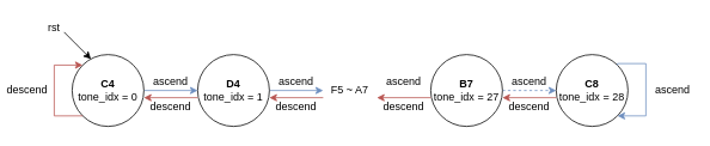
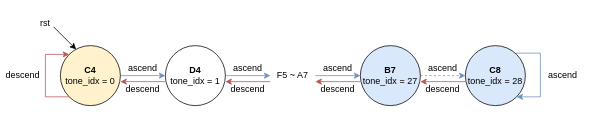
  <mxCell id="0" />
  <mxCell id="1" parent="0" />
  <mxCell id="2" style="edgeStyle=none;rounded=0;orthogonalLoop=1;jettySize=auto;html=1;exitX=1;exitY=0.5;exitDx=0;exitDy=0;entryX=0;entryY=0.5;entryDx=0;entryDy=0;endArrow=classic;endFill=1;fillColor=#dae8fc;strokeColor=#6c8ebf;" edge="1" parent="1" source="3" target="6"><mxGeometry relative="1" as="geometry"><mxPoint x="240" y="100.333" as="targetPoint" /></mxGeometry></mxCell>
- <mxCell id="3" value="&lt;b&gt;C4&lt;/b&gt;&lt;br&gt;tone_idx = 0" style="ellipse;whiteSpace=wrap;html=1;aspect=fixed;" vertex="1" parent="1"><mxGeometry x="80" y="60" width="80" height="80" as="geometry" /></mxCell>
+ <mxCell id="3" value="&lt;b&gt;C4&lt;/b&gt;&lt;br&gt;tone_idx = 0" style="ellipse;whiteSpace=wrap;html=1;aspect=fixed;fillColor=#fff2cc;" vertex="1" parent="1"><mxGeometry x="80" y="60" width="80" height="80" as="geometry" /></mxCell>
  <mxCell id="4" value="ascend" style="text;html=1;strokeColor=none;fillColor=none;align=center;verticalAlign=middle;whiteSpace=wrap;rounded=0;" vertex="1" parent="1"><mxGeometry x="170" y="80" width="40" height="20" as="geometry" /></mxCell>
  <mxCell id="5" value="" style="edgeStyle=none;rounded=0;orthogonalLoop=1;jettySize=auto;html=1;fillColor=#dae8fc;strokeColor=#6c8ebf;" edge="1" parent="1" source="6"><mxGeometry relative="1" as="geometry"><mxPoint x="360" y="100" as="targetPoint" /></mxGeometry></mxCell>
  <mxCell id="6" value="&lt;b&gt;D4&lt;/b&gt;&lt;br&gt;tone_idx = 1" style="ellipse;whiteSpace=wrap;html=1;aspect=fixed;" vertex="1" parent="1"><mxGeometry x="220" y="60" width="80" height="80" as="geometry" /></mxCell>
+ <mxCell id="7" style="edgeStyle=none;rounded=0;orthogonalLoop=1;jettySize=auto;html=1;entryX=0;entryY=0.5;entryDx=0;entryDy=0;exitX=1;exitY=0.5;exitDx=0;exitDy=0;fillColor=#dae8fc;strokeColor=#6c8ebf;" edge="1" parent="1" source="8" target="10"><mxGeometry relative="1" as="geometry"><mxPoint x="435" y="100" as="sourcePoint" /></mxGeometry></mxCell>
  <mxCell id="8" value="F5 ~ A7" style="text;html=1;strokeColor=none;fillColor=none;align=center;verticalAlign=middle;whiteSpace=wrap;rounded=0;" vertex="1" parent="1"><mxGeometry x="360" y="90" width="60" height="20" as="geometry" /></mxCell>
  <mxCell id="9" style="edgeStyle=none;rounded=0;orthogonalLoop=1;jettySize=auto;html=1;exitX=1;exitY=0.5;exitDx=0;exitDy=0;entryX=0;entryY=0.5;entryDx=0;entryDy=0;fillColor=#dae8fc;strokeColor=#6c8ebf;dashed=1;" edge="1" parent="1" source="10" target="12"><mxGeometry relative="1" as="geometry"><mxPoint x="625" y="100.333" as="targetPoint" /></mxGeometry></mxCell>
- <mxCell id="10" value="&lt;b&gt;B7&lt;br&gt;&lt;/b&gt;tone_idx = 27" style="ellipse;whiteSpace=wrap;html=1;aspect=fixed;" vertex="1" parent="1"><mxGeometry x="480" y="60" width="80" height="80" as="geometry" /></mxCell>
+ <mxCell id="10" value="&lt;b&gt;B7&lt;br&gt;&lt;/b&gt;tone_idx = 27" style="ellipse;whiteSpace=wrap;html=1;aspect=fixed;fillColor=#dae8fc;" vertex="1" parent="1"><mxGeometry x="480" y="60" width="80" height="80" as="geometry" /></mxCell>
  <mxCell id="11" value="ascend" style="text;html=1;strokeColor=none;fillColor=none;align=center;verticalAlign=middle;whiteSpace=wrap;rounded=0;" vertex="1" parent="1"><mxGeometry x="570" y="80" width="40" height="20" as="geometry" /></mxCell>
- <mxCell id="12" value="&lt;b&gt;C8&lt;/b&gt;&lt;br&gt;tone_idx = 28" style="ellipse;whiteSpace=wrap;html=1;aspect=fixed;" vertex="1" parent="1"><mxGeometry x="620" y="60" width="80" height="80" as="geometry" /></mxCell>
+ <mxCell id="12" value="&lt;b&gt;C8&lt;/b&gt;&lt;br&gt;tone_idx = 28" style="ellipse;whiteSpace=wrap;html=1;aspect=fixed;fillColor=#dae8fc;" vertex="1" parent="1"><mxGeometry x="620" y="60" width="80" height="80" as="geometry" /></mxCell>
  <mxCell id="13" value="ascend" style="text;html=1;strokeColor=none;fillColor=none;align=center;verticalAlign=middle;whiteSpace=wrap;rounded=0;" vertex="1" parent="1"><mxGeometry x="310" y="80" width="40" height="20" as="geometry" /></mxCell>
  <mxCell id="14" value="ascend" style="text;html=1;strokeColor=none;fillColor=none;align=center;verticalAlign=middle;whiteSpace=wrap;rounded=0;" vertex="1" parent="1"><mxGeometry x="430" y="80" width="40" height="20" as="geometry" /></mxCell>
  <mxCell id="15" style="edgeStyle=none;rounded=0;orthogonalLoop=1;jettySize=auto;html=1;exitX=1;exitY=0.5;exitDx=0;exitDy=0;entryX=0;entryY=0.5;entryDx=0;entryDy=0;endArrow=classic;endFill=1;fillColor=#f8cecc;strokeColor=#b85450;" edge="1" parent="1"><mxGeometry relative="1" as="geometry"><mxPoint x="160" y="108" as="targetPoint" /><mxPoint x="220" y="108" as="sourcePoint" /></mxGeometry></mxCell>
  <mxCell id="16" value="descend" style="text;html=1;strokeColor=none;fillColor=none;align=center;verticalAlign=middle;whiteSpace=wrap;rounded=0;direction=south;" vertex="1" parent="1"><mxGeometry x="180" y="98" width="20" height="40" as="geometry" /></mxCell>
  <mxCell id="17" value="" style="edgeStyle=none;rounded=0;orthogonalLoop=1;jettySize=auto;html=1;fillColor=#f8cecc;strokeColor=#b85450;" edge="1" parent="1"><mxGeometry relative="1" as="geometry"><mxPoint x="360" y="108" as="sourcePoint" /><mxPoint x="300" y="108" as="targetPoint" /></mxGeometry></mxCell>
  <mxCell id="18" style="edgeStyle=none;rounded=0;orthogonalLoop=1;jettySize=auto;html=1;entryX=0;entryY=0.5;entryDx=0;entryDy=0;exitX=1;exitY=0.5;exitDx=0;exitDy=0;fillColor=#f8cecc;strokeColor=#b85450;" edge="1" parent="1"><mxGeometry relative="1" as="geometry"><mxPoint x="480" y="108" as="sourcePoint" /><mxPoint x="420" y="108" as="targetPoint" /></mxGeometry></mxCell>
  <mxCell id="19" style="edgeStyle=none;rounded=0;orthogonalLoop=1;jettySize=auto;html=1;exitX=1;exitY=0.5;exitDx=0;exitDy=0;entryX=0;entryY=0.5;entryDx=0;entryDy=0;fillColor=#f8cecc;strokeColor=#b85450;" edge="1" parent="1"><mxGeometry relative="1" as="geometry"><mxPoint x="560" y="108" as="targetPoint" /><mxPoint x="620" y="108" as="sourcePoint" /></mxGeometry></mxCell>
  <mxCell id="20" value="descend" style="text;html=1;strokeColor=none;fillColor=none;align=center;verticalAlign=middle;whiteSpace=wrap;rounded=0;direction=south;" vertex="1" parent="1"><mxGeometry x="580" y="98" width="20" height="40" as="geometry" /></mxCell>
  <mxCell id="21" value="descend" style="text;html=1;strokeColor=none;fillColor=none;align=center;verticalAlign=middle;whiteSpace=wrap;rounded=0;direction=south;" vertex="1" parent="1"><mxGeometry x="320" y="98" width="20" height="40" as="geometry" /></mxCell>
  <mxCell id="22" value="descend" style="text;html=1;strokeColor=none;fillColor=none;align=center;verticalAlign=middle;whiteSpace=wrap;rounded=0;direction=south;" vertex="1" parent="1"><mxGeometry x="440" y="98" width="20" height="40" as="geometry" /></mxCell>
  <mxCell id="23" style="rounded=0;orthogonalLoop=1;jettySize=auto;html=1;entryX=0;entryY=0;entryDx=0;entryDy=0;" edge="1" parent="1"><mxGeometry relative="1" as="geometry"><mxPoint x="101" y="65" as="targetPoint" /><mxPoint x="71" y="35" as="sourcePoint" /></mxGeometry></mxCell>
  <mxCell id="24" value="rst" style="text;html=1;strokeColor=none;fillColor=none;align=center;verticalAlign=middle;whiteSpace=wrap;rounded=0;" vertex="1" parent="1"><mxGeometry x="40" y="20" width="40" height="20" as="geometry" /></mxCell>
  <mxCell id="25" style="edgeStyle=orthogonalEdgeStyle;rounded=0;orthogonalLoop=1;jettySize=auto;html=1;exitX=1;exitY=0;exitDx=0;exitDy=0;entryX=1;entryY=1;entryDx=0;entryDy=0;startArrow=none;startFill=0;endArrow=classic;endFill=1;fillColor=#dae8fc;strokeColor=#6c8ebf;" edge="1" parent="1" source="12" target="12"><mxGeometry relative="1" as="geometry"><Array as="points"><mxPoint x="688" y="70" /><mxPoint x="720" y="70" /><mxPoint x="720" y="128" /></Array></mxGeometry></mxCell>
  <mxCell id="26" value="ascend" style="text;html=1;strokeColor=none;fillColor=none;align=center;verticalAlign=middle;whiteSpace=wrap;rounded=0;" vertex="1" parent="1"><mxGeometry x="730" y="90" width="40" height="20" as="geometry" /></mxCell>
  <mxCell id="27" style="edgeStyle=orthogonalEdgeStyle;rounded=0;orthogonalLoop=1;jettySize=auto;html=1;exitX=0;exitY=1;exitDx=0;exitDy=0;entryX=0;entryY=0;entryDx=0;entryDy=0;startArrow=none;startFill=0;endArrow=classic;endFill=1;fillColor=#f8cecc;strokeColor=#b85450;" edge="1" parent="1" source="3" target="3"><mxGeometry relative="1" as="geometry"><Array as="points"><mxPoint x="60" y="129" /><mxPoint x="60" y="72" /></Array></mxGeometry></mxCell>
  <mxCell id="28" value="descend" style="text;html=1;strokeColor=none;fillColor=none;align=center;verticalAlign=middle;whiteSpace=wrap;rounded=0;direction=south;" vertex="1" parent="1"><mxGeometry x="20" y="80" width="20" height="40" as="geometry" /></mxCell>
